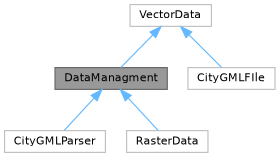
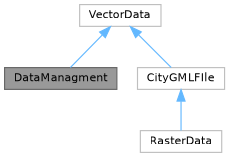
  digraph {
    node [color=grey75 fillcolor=white fontname=Helvetica fontsize=10 shape=box style=filled]
    edge [color=steelblue1 dir=back fontname=Helvetica fontsize=10 labelfontname=Helvetica labelfontsize=10 style=solid]
    n1 [color=gray40 fillcolor=grey60 fontcolor=black height=0.2 label=DataManagment width=0.4]
-   n2 [height=0.2 label=CityGMLParser width=0.4]
    n3 [height=0.2 label=RasterData width=0.4]
    n4 [height=0.2 label=VectorData width=0.4]
    n5 [height=0.2 label=CityGMLFIle width=0.4]
-   n1 -> n2
-   n1 -> n3
+   n5 -> n3
    n4 -> n1
    n4 -> n5
  }
